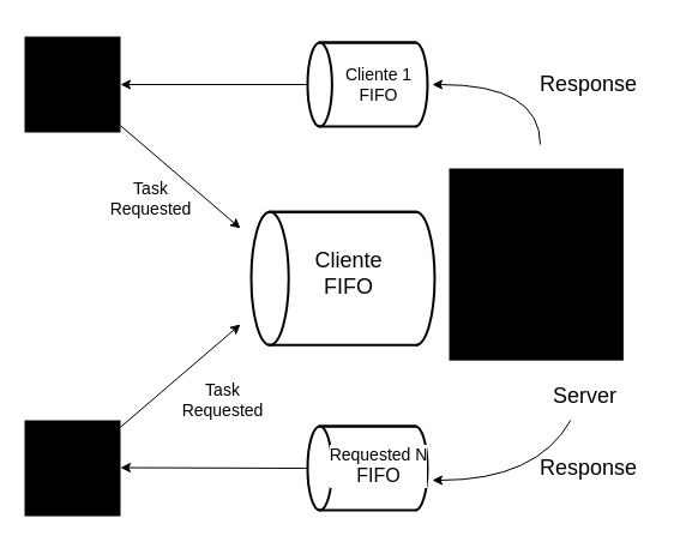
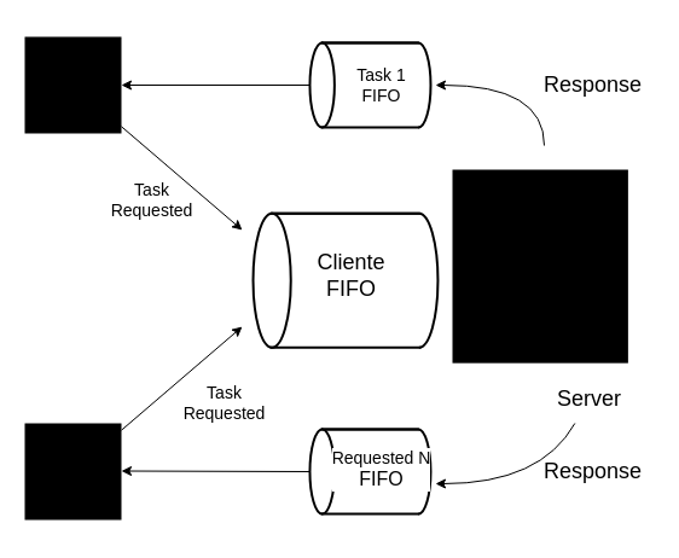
  <mxCell id="0" />
  <mxCell id="1" parent="0" />
  <mxCell id="2" value="" style="sketch=0;verticalLabelPosition=bottom;sketch=0;aspect=fixed;html=1;verticalAlign=top;strokeColor=none;fillColor=#000000;align=center;outlineConnect=0;pointerEvents=1;shape=mxgraph.citrix2.site_database;" vertex="1" parent="1"><mxGeometry x="374" y="140" width="145.39" height="160.15" as="geometry" /></mxCell>
  <mxCell id="3" value="" style="sketch=0;verticalLabelPosition=bottom;sketch=0;aspect=fixed;html=1;verticalAlign=top;strokeColor=none;fillColor=#000000;align=center;outlineConnect=0;pointerEvents=1;shape=mxgraph.citrix2.authentication_oidc;fontFamily=Helvetica;fontSize=12;fontColor=default;labelBackgroundColor=default;" vertex="1" parent="1"><mxGeometry x="20" y="30" width="80" height="80" as="geometry" /></mxCell>
  <mxCell id="4" value="" style="sketch=0;verticalLabelPosition=bottom;sketch=0;aspect=fixed;html=1;verticalAlign=top;strokeColor=none;fillColor=#000000;align=center;outlineConnect=0;pointerEvents=1;shape=mxgraph.citrix2.authentication_oidc;fontFamily=Helvetica;fontSize=12;fontColor=default;labelBackgroundColor=default;" vertex="1" parent="1"><mxGeometry x="20" y="350" width="80" height="80" as="geometry" /></mxCell>
  <mxCell id="5" value="" style="endArrow=classic;html=1;rounded=0;fontFamily=Helvetica;fontSize=12;fontColor=default;labelBackgroundColor=default;" edge="1" parent="1" source="4"><mxGeometry width="50" height="50" relative="1" as="geometry"><mxPoint x="350" y="360" as="sourcePoint" /><mxPoint x="200" y="270" as="targetPoint" /><Array as="points" /></mxGeometry></mxCell>
  <mxCell id="6" value="" style="endArrow=classic;html=1;rounded=0;fontFamily=Helvetica;fontSize=12;fontColor=default;labelBackgroundColor=default;" edge="1" parent="1" source="3"><mxGeometry width="50" height="50" relative="1" as="geometry"><mxPoint x="100" y="86" as="sourcePoint" /><mxPoint x="200" y="190" as="targetPoint" /><Array as="points" /></mxGeometry></mxCell>
  <mxCell id="7" value="" style="strokeWidth=2;html=1;shape=mxgraph.lean_mapping.mrp_erp;whiteSpace=wrap;sketch=0;strokeColor=default;align=center;verticalAlign=top;fontFamily=Helvetica;fontSize=12;fontColor=default;labelBackgroundColor=default;fillColor=default;rotation=-90;" vertex="1" parent="1"><mxGeometry x="230" y="155.2" width="110.98" height="152.92" as="geometry" /></mxCell>
  <mxCell id="8" value="&lt;font style=&quot;font-size: 18px;&quot;&gt;Cliente &lt;br&gt;FIFO&lt;/font&gt;" style="text;html=1;align=center;verticalAlign=middle;resizable=0;points=[];autosize=1;strokeColor=none;fillColor=none;fontFamily=Helvetica;fontSize=12;fontColor=default;labelBackgroundColor=default;" vertex="1" parent="1"><mxGeometry x="250" y="198.05" width="80" height="60" as="geometry" /></mxCell>
  <mxCell id="9" value="&lt;font style=&quot;font-size: 14px;&quot;&gt;&lt;span style=&quot;&quot;&gt;Task&lt;/span&gt;&lt;br&gt;&lt;span style=&quot;&quot;&gt;Requested&lt;/span&gt;&lt;/font&gt;" style="text;html=1;align=center;verticalAlign=middle;resizable=0;points=[];autosize=1;fontFamily=Helvetica;fontSize=12;labelBackgroundColor=none;" vertex="1" parent="1"><mxGeometry x="140" y="308.12" width="90" height="50" as="geometry" /></mxCell>
  <mxCell id="10" value="&lt;font style=&quot;font-size: 14px;&quot;&gt;&lt;span style=&quot;&quot;&gt;Task&lt;/span&gt;&lt;br&gt;&lt;span style=&quot;&quot;&gt;Requested&lt;/span&gt;&lt;/font&gt;" style="text;html=1;align=center;verticalAlign=middle;resizable=0;points=[];autosize=1;fontFamily=Helvetica;fontSize=12;labelBackgroundColor=none;" vertex="1" parent="1"><mxGeometry x="80" y="140" width="90" height="50" as="geometry" /></mxCell>
  <mxCell id="11" value="&lt;font style=&quot;font-size: 18px;&quot;&gt;Server&lt;/font&gt;" style="text;html=1;align=center;verticalAlign=middle;resizable=0;points=[];autosize=1;strokeColor=none;fillColor=none;fontFamily=Helvetica;fontSize=12;fontColor=default;labelBackgroundColor=default;" vertex="1" parent="1"><mxGeometry x="446.69" y="310" width="80" height="40" as="geometry" /></mxCell>
  <mxCell id="12" value="" style="curved=1;endArrow=classic;html=1;rounded=0;fontFamily=Helvetica;fontSize=12;fontColor=default;labelBackgroundColor=default;" edge="1" parent="1" source="11"><mxGeometry width="50" height="50" relative="1" as="geometry"><mxPoint x="350" y="510" as="sourcePoint" /><mxPoint x="360" y="400" as="targetPoint" /><Array as="points"><mxPoint x="447" y="400" /></Array></mxGeometry></mxCell>
  <mxCell id="13" value="" style="strokeWidth=2;html=1;shape=mxgraph.lean_mapping.mrp_erp;whiteSpace=wrap;sketch=0;strokeColor=default;align=center;verticalAlign=top;fontFamily=Helvetica;fontSize=12;fontColor=default;labelBackgroundColor=none;fillColor=default;rotation=-90;" vertex="1" parent="1"><mxGeometry x="270.98" y="340" width="70" height="100" as="geometry" /></mxCell>
  <mxCell id="14" value="" style="strokeWidth=2;html=1;shape=mxgraph.lean_mapping.mrp_erp;whiteSpace=wrap;sketch=0;align=center;verticalAlign=top;fontFamily=Helvetica;fontSize=12;labelBackgroundColor=none;rotation=-90;" vertex="1" parent="1"><mxGeometry x="270.98" y="20" width="70" height="100" as="geometry" /></mxCell>
  <mxCell id="15" value="" style="curved=1;endArrow=classic;html=1;rounded=0;fontFamily=Helvetica;fontSize=12;fontColor=default;labelBackgroundColor=default;" edge="1" parent="1"><mxGeometry width="50" height="50" relative="1" as="geometry"><mxPoint x="450" y="120" as="sourcePoint" /><mxPoint x="360" y="70" as="targetPoint" /><Array as="points"><mxPoint x="450" y="70" /></Array></mxGeometry></mxCell>
  <mxCell id="16" value="" style="endArrow=classic;html=1;rounded=0;fontFamily=Helvetica;fontSize=12;fontColor=default;labelBackgroundColor=default;" edge="1" parent="1" target="3"><mxGeometry width="50" height="50" relative="1" as="geometry"><mxPoint x="256" y="70" as="sourcePoint" /><mxPoint x="200" y="45" as="targetPoint" /></mxGeometry></mxCell>
  <mxCell id="17" value="" style="endArrow=classic;html=1;rounded=0;fontFamily=Helvetica;fontSize=12;fontColor=default;labelBackgroundColor=default;exitX=0.5;exitY=0;exitDx=0;exitDy=0;exitPerimeter=0;" edge="1" parent="1" source="13"><mxGeometry width="50" height="50" relative="1" as="geometry"><mxPoint x="240" y="389.5" as="sourcePoint" /><mxPoint x="100" y="389.5" as="targetPoint" /></mxGeometry></mxCell>
- <mxCell id="18" value="&lt;font style=&quot;font-size: 14px;&quot;&gt;Cliente 1&lt;br&gt;FIFO&lt;/font&gt;" style="text;html=1;align=center;verticalAlign=middle;resizable=0;points=[];autosize=1;strokeColor=none;fillColor=none;fontFamily=Helvetica;fontSize=12;fontColor=default;labelBackgroundColor=default;" vertex="1" parent="1"><mxGeometry x="275" y="45" width="80" height="50" as="geometry" /></mxCell>
+ <mxCell id="18" value="&lt;font style=&quot;font-size: 14px;&quot;&gt;Task 1&lt;br&gt;FIFO&lt;/font&gt;" style="text;html=1;align=center;verticalAlign=middle;resizable=0;points=[];autosize=1;strokeColor=none;fillColor=none;fontFamily=Helvetica;fontSize=12;fontColor=default;labelBackgroundColor=default;" vertex="1" parent="1"><mxGeometry x="275" y="45" width="80" height="50" as="geometry" /></mxCell>
  <mxCell id="19" value="&lt;div&gt;&lt;font style=&quot;font-size: 14px;&quot;&gt;Requested N&lt;/font&gt;&lt;/div&gt;&lt;font size=&quot;3&quot;&gt;FIFO&lt;/font&gt;" style="text;html=1;align=center;verticalAlign=middle;resizable=0;points=[];autosize=1;strokeColor=none;fillColor=none;fontFamily=Helvetica;fontSize=12;fontColor=default;labelBackgroundColor=default;" vertex="1" parent="1"><mxGeometry x="275" y="363.12" width="80" height="50" as="geometry" /></mxCell>
  <mxCell id="20" value="&lt;font style=&quot;font-size: 18px;&quot;&gt;Response&lt;/font&gt;" style="text;html=1;align=center;verticalAlign=middle;resizable=0;points=[];autosize=1;strokeColor=none;fillColor=none;fontFamily=Helvetica;fontSize=12;fontColor=default;labelBackgroundColor=default;" vertex="1" parent="1"><mxGeometry x="440" y="50" width="100" height="40" as="geometry" /></mxCell>
  <mxCell id="21" value="&lt;font style=&quot;font-size: 18px;&quot;&gt;Response&lt;/font&gt;" style="text;html=1;align=center;verticalAlign=middle;resizable=0;points=[];autosize=1;strokeColor=none;fillColor=none;fontFamily=Helvetica;fontSize=12;fontColor=default;labelBackgroundColor=default;" vertex="1" parent="1"><mxGeometry x="440" y="370" width="100" height="40" as="geometry" /></mxCell>
